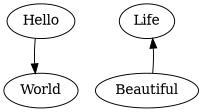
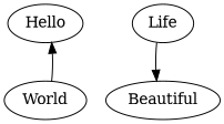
  digraph {
    Hello
    World
    Life
    Beautiful
-   Hello -> World
-   Beautiful -> Life
+   World -> Hello
+   Life -> Beautiful
  }
